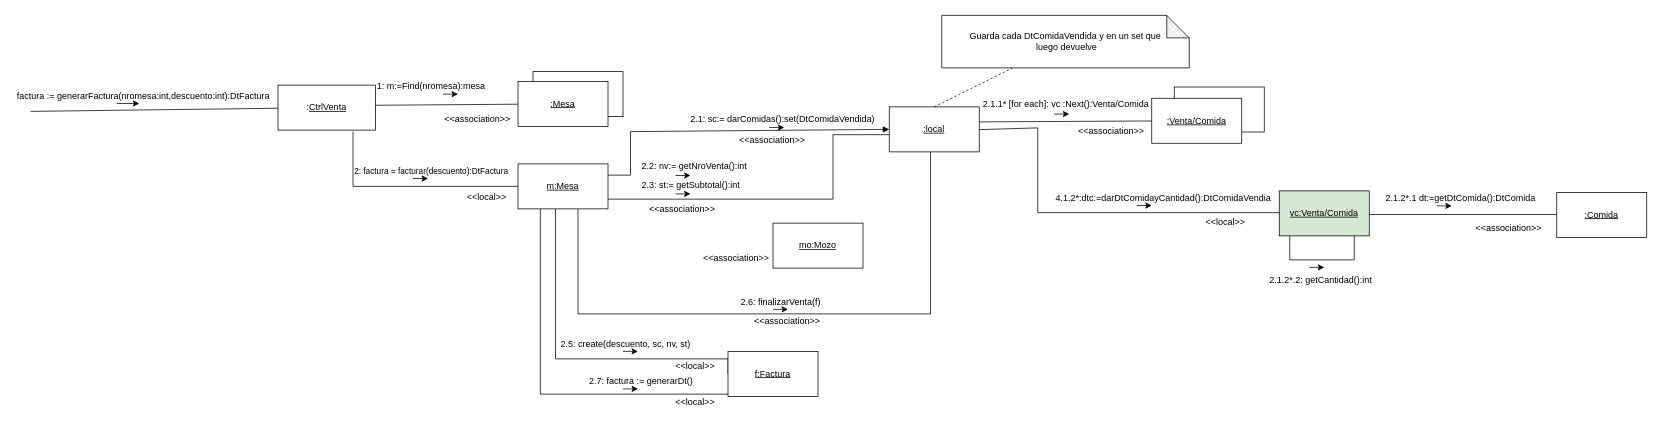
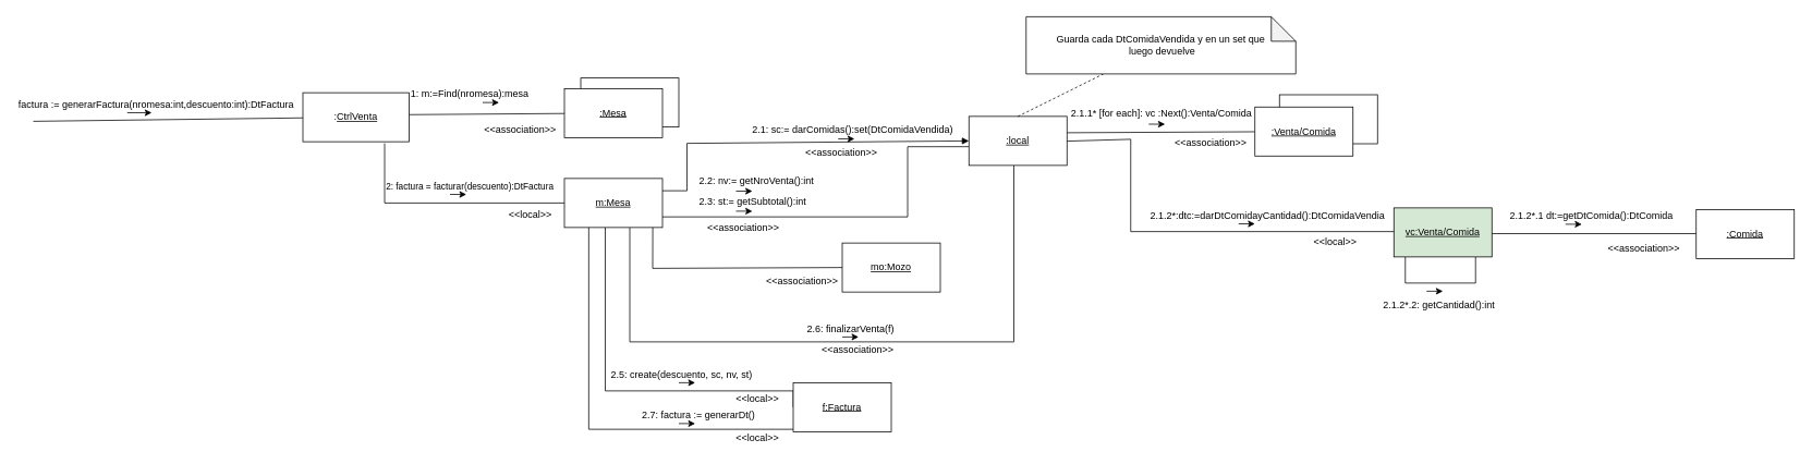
  <mxCell id="0" />
  <mxCell id="1" parent="0" />
  <mxCell id="2" value="" style="rounded=0;whiteSpace=wrap;html=1;" parent="1" vertex="1"><mxGeometry x="710" y="95" width="120" height="60" as="geometry" /></mxCell>
  <mxCell id="3" value="" style="endArrow=none;html=1;" parent="1" target="49" edge="1"><mxGeometry width="50" height="50" relative="1" as="geometry"><mxPoint x="40" y="148" as="sourcePoint" /><mxPoint x="340" y="148" as="targetPoint" /></mxGeometry></mxCell>
  <mxCell id="4" value="factura := generarFactura(nromesa:int,descuento:int):DtFactura" style="text;html=1;resizable=0;points=[];autosize=1;align=left;verticalAlign=top;spacingTop=-4;" parent="1" vertex="1"><mxGeometry y="118" width="350" height="20" as="geometry" x="20" /></mxCell>
  <mxCell id="5" value="" style="endArrow=classic;html=1;" parent="1" edge="1"><mxGeometry width="50" height="50" relative="1" as="geometry"><mxPoint x="155" y="137.5" as="sourcePoint" /><mxPoint x="185" y="137.5" as="targetPoint" /></mxGeometry></mxCell>
  <mxCell id="6" value="" style="endArrow=none;html=1;" parent="1" target="10" edge="1"><mxGeometry width="50" height="50" relative="1" as="geometry"><mxPoint x="480" y="140" as="sourcePoint" /><mxPoint x="710" y="140" as="targetPoint" /></mxGeometry></mxCell>
  <mxCell id="7" value="1: m:=Find(nromesa):mesa" style="text;html=1;resizable=0;points=[];autosize=1;align=left;verticalAlign=top;spacingTop=-4;" parent="1" vertex="1"><mxGeometry x="500" y="105" width="170" height="20" as="geometry" /></mxCell>
  <mxCell id="8" value="" style="endArrow=classic;html=1;" parent="1" edge="1"><mxGeometry width="50" height="50" relative="1" as="geometry"><mxPoint x="590" y="125" as="sourcePoint" /><mxPoint x="610" y="125" as="targetPoint" /></mxGeometry></mxCell>
  <mxCell id="9" value="&amp;lt;&amp;lt;association&amp;gt;&amp;gt;" style="text;html=1;resizable=0;points=[];autosize=1;align=left;verticalAlign=top;spacingTop=-4;" parent="1" vertex="1"><mxGeometry x="590" y="148" width="110" height="20" as="geometry" /></mxCell>
  <mxCell id="10" value="&lt;u&gt;:Mesa&lt;/u&gt;" style="rounded=0;whiteSpace=wrap;html=1;" parent="1" vertex="1"><mxGeometry x="690" y="108" width="120" height="60" as="geometry" /></mxCell>
  <mxCell id="11" value="" style="endArrow=none;html=1;rounded=0;" parent="1" edge="1"><mxGeometry width="50" height="50" relative="1" as="geometry"><mxPoint x="690" y="248" as="sourcePoint" /><mxPoint x="470" y="175" as="targetPoint" /><Array as="points"><mxPoint x="470" y="248" /></Array></mxGeometry></mxCell>
  <mxCell id="12" style="edgeStyle=orthogonalEdgeStyle;rounded=0;jumpStyle=sharp;orthogonalLoop=1;jettySize=auto;html=1;endArrow=none;endFill=0;entryX=0;entryY=0.75;entryDx=0;entryDy=0;" parent="1" edge="1"><mxGeometry relative="1" as="geometry"><mxPoint x="1185.207" y="179.069" as="targetPoint" /><mxPoint x="810" y="265" as="sourcePoint" /><Array as="points"><mxPoint x="1110" y="265" /><mxPoint x="1110" y="179" /></Array></mxGeometry></mxCell>
  <mxCell id="13" style="edgeStyle=orthogonalEdgeStyle;rounded=0;orthogonalLoop=1;jettySize=auto;html=1;startArrow=none;startFill=0;endArrow=none;endFill=0;" parent="1" target="45" edge="1"><mxGeometry relative="1" as="geometry"><mxPoint x="1240" y="488" as="targetPoint" /><mxPoint x="770" y="278" as="sourcePoint" /><Array as="points"><mxPoint x="770" y="418" /><mxPoint x="1240" y="418" /></Array></mxGeometry></mxCell>
  <mxCell id="14" style="edgeStyle=orthogonalEdgeStyle;rounded=0;orthogonalLoop=1;jettySize=auto;html=1;startArrow=none;startFill=0;endArrow=none;endFill=0;" parent="1" source="16" edge="1"><mxGeometry relative="1" as="geometry"><mxPoint x="970" y="498" as="targetPoint" /><Array as="points"><mxPoint x="740" y="478" /><mxPoint x="970" y="478" /></Array></mxGeometry></mxCell>
  <mxCell id="15" style="edgeStyle=orthogonalEdgeStyle;rounded=0;orthogonalLoop=1;jettySize=auto;html=1;startArrow=none;startFill=0;endArrow=none;endFill=0;" parent="1" edge="1"><mxGeometry relative="1" as="geometry"><mxPoint x="1029.81" y="523" as="targetPoint" /><Array as="points"><mxPoint x="720" y="525" /><mxPoint x="1030" y="525" /></Array><mxPoint x="719.81" y="275" as="sourcePoint" /></mxGeometry></mxCell>
  <mxCell id="16" value="&lt;u&gt;m:Mesa&lt;/u&gt;" style="rounded=0;whiteSpace=wrap;html=1;" parent="1" vertex="1"><mxGeometry x="690" y="218" width="120" height="60" as="geometry" /></mxCell>
  <mxCell id="17" value="&lt;font style=&quot;font-size: 11px&quot;&gt;2: factura = facturar(descuento):DtFactura&lt;/font&gt;" style="text;html=1;resizable=0;points=[];autosize=1;align=left;verticalAlign=top;spacingTop=-4;" parent="1" vertex="1"><mxGeometry x="470" y="218" width="220" height="20" as="geometry" /></mxCell>
  <mxCell id="18" value="" style="endArrow=classic;html=1;" parent="1" edge="1"><mxGeometry width="50" height="50" relative="1" as="geometry"><mxPoint x="550" y="237.5" as="sourcePoint" /><mxPoint x="570" y="237.5" as="targetPoint" /></mxGeometry></mxCell>
  <mxCell id="19" value="&amp;lt;&amp;lt;local&amp;gt;&amp;gt;" style="text;html=1;resizable=0;points=[];autosize=1;align=left;verticalAlign=top;spacingTop=-4;" parent="1" vertex="1"><mxGeometry x="620" y="252" width="70" height="20" as="geometry" /></mxCell>
  <mxCell id="20" value="" style="endArrow=block;html=1;entryX=0;entryY=0.5;entryDx=0;entryDy=0;jumpStyle=sharp;rounded=0;exitX=1;exitY=0.25;exitDx=0;exitDy=0;" parent="1" source="16" target="45" edge="1"><mxGeometry width="50" height="50" relative="1" as="geometry"><mxPoint x="810" y="253" as="sourcePoint" /><mxPoint x="1010" y="253" as="targetPoint" /><Array as="points"><mxPoint x="840" y="233" /><mxPoint x="840" y="175" /></Array></mxGeometry></mxCell>
  <mxCell id="21" value="2.1: sc:= darComidas():set(DtComidaVendida)" style="text;html=1;resizable=0;points=[];autosize=1;align=left;verticalAlign=top;spacingTop=-4;" parent="1" vertex="1"><mxGeometry x="918" y="148" width="260" height="20" as="geometry" /></mxCell>
  <mxCell id="22" value="&amp;lt;&amp;lt;association&amp;gt;&amp;gt;" style="text;html=1;resizable=0;points=[];autosize=1;align=left;verticalAlign=top;spacingTop=-4;" parent="1" vertex="1"><mxGeometry x="983" y="175.5" width="110" height="20" as="geometry" /></mxCell>
+ <mxCell id="23" value="" style="endArrow=none;html=1;entryX=0.901;entryY=1.001;entryDx=0;entryDy=0;entryPerimeter=0;rounded=0;exitX=0;exitY=0.5;exitDx=0;exitDy=0;" parent="1" source="25" target="16" edge="1"><mxGeometry width="50" height="50" relative="1" as="geometry"><mxPoint x="1031" y="427.5" as="sourcePoint" /><mxPoint x="799.759" y="368.224" as="targetPoint" /><Array as="points"><mxPoint x="798" y="328" /></Array></mxGeometry></mxCell>
  <mxCell id="24" value="&amp;lt;&amp;lt;association&amp;gt;&amp;gt;" style="text;html=1;resizable=0;points=[];autosize=1;align=left;verticalAlign=top;spacingTop=-4;" parent="1" vertex="1"><mxGeometry x="935" y="334" width="110" height="20" as="geometry" /></mxCell>
  <mxCell id="25" value="&lt;u&gt;mo:Mozo&lt;/u&gt;" style="rounded=0;whiteSpace=wrap;html=1;" parent="1" vertex="1"><mxGeometry x="1030" y="297" width="120" height="60" as="geometry" /></mxCell>
  <mxCell id="26" value="" style="endArrow=classic;html=1;" parent="1" edge="1"><mxGeometry width="50" height="50" relative="1" as="geometry"><mxPoint x="1025" y="169.5" as="sourcePoint" /><mxPoint x="1045" y="169.5" as="targetPoint" /></mxGeometry></mxCell>
  <mxCell id="27" value="" style="rounded=0;whiteSpace=wrap;html=1;" parent="1" vertex="1"><mxGeometry x="1565" y="115.5" width="120" height="60" as="geometry" /></mxCell>
  <mxCell id="28" value="" style="endArrow=none;html=1;" parent="1" target="29" edge="1"><mxGeometry width="50" height="50" relative="1" as="geometry"><mxPoint x="1305" y="162" as="sourcePoint" /><mxPoint x="1615" y="162" as="targetPoint" /></mxGeometry></mxCell>
  <mxCell id="29" value="&lt;u&gt;:Venta/Comida&lt;/u&gt;" style="rounded=0;whiteSpace=wrap;html=1;" parent="1" vertex="1"><mxGeometry x="1535" y="130.5" width="120" height="60" as="geometry" /></mxCell>
  <mxCell id="30" value="2.1.1* [for each]: vc :Next():Venta/Comida" style="text;html=1;resizable=0;points=[];autosize=1;align=left;verticalAlign=top;spacingTop=-4;" parent="1" vertex="1"><mxGeometry x="1308" y="128" width="240" height="20" as="geometry" /></mxCell>
  <mxCell id="31" value="" style="endArrow=classic;html=1;" parent="1" edge="1"><mxGeometry width="50" height="50" relative="1" as="geometry"><mxPoint x="1405" y="151.5" as="sourcePoint" /><mxPoint x="1425" y="151.5" as="targetPoint" /></mxGeometry></mxCell>
  <mxCell id="32" value="&amp;lt;&amp;lt;association&amp;gt;&amp;gt;" style="text;html=1;resizable=0;points=[];autosize=1;align=left;verticalAlign=top;spacingTop=-4;" parent="1" vertex="1"><mxGeometry x="1435" y="164" width="110" height="20" as="geometry" /></mxCell>
- <mxCell id="33" value="4.1.2*:dtc:=darDtComidayCantidad():DtComidaVendia" style="text;html=1;resizable=0;points=[];autosize=1;align=left;verticalAlign=top;spacingTop=-4;" parent="1" vertex="1"><mxGeometry x="1405" y="254" width="310" height="20" as="geometry" /></mxCell>
+ <mxCell id="33" value="2.1.2*:dtc:=darDtComidayCantidad():DtComidaVendia" style="text;html=1;resizable=0;points=[];autosize=1;align=left;verticalAlign=top;spacingTop=-4;" parent="1" vertex="1"><mxGeometry x="1405" y="254" width="310" height="20" as="geometry" /></mxCell>
  <mxCell id="34" value="" style="endArrow=classic;html=1;" parent="1" edge="1"><mxGeometry width="50" height="50" relative="1" as="geometry"><mxPoint x="1515" y="273.5" as="sourcePoint" /><mxPoint x="1535" y="273.5" as="targetPoint" /></mxGeometry></mxCell>
  <mxCell id="35" value="&amp;lt;&amp;lt;local&amp;gt;&amp;gt;" style="text;html=1;resizable=0;points=[];autosize=1;align=left;verticalAlign=top;spacingTop=-4;" parent="1" vertex="1"><mxGeometry x="1605" y="286" width="70" height="20" as="geometry" /></mxCell>
  <mxCell id="36" value="" style="endArrow=none;html=1;" parent="1" edge="1"><mxGeometry width="50" height="50" relative="1" as="geometry"><mxPoint x="1825" y="285.5" as="sourcePoint" /><mxPoint x="2075" y="285.5" as="targetPoint" /></mxGeometry></mxCell>
  <mxCell id="37" value="2.1.2*.1 dt:=getDtComida():DtComida" style="text;html=1;resizable=0;points=[];autosize=1;align=left;verticalAlign=top;spacingTop=-4;" parent="1" vertex="1"><mxGeometry x="1845" y="254" width="220" height="20" as="geometry" /></mxCell>
  <mxCell id="38" value="" style="endArrow=classic;html=1;" parent="1" edge="1"><mxGeometry width="50" height="50" relative="1" as="geometry"><mxPoint x="1915" y="274" as="sourcePoint" /><mxPoint x="1935" y="274" as="targetPoint" /></mxGeometry></mxCell>
  <mxCell id="39" value="&amp;lt;&amp;lt;association&amp;gt;&amp;gt;" style="text;html=1;resizable=0;points=[];autosize=1;align=left;verticalAlign=top;spacingTop=-4;" parent="1" vertex="1"><mxGeometry x="1965" y="294" width="110" height="20" as="geometry" /></mxCell>
  <mxCell id="40" value="&lt;u&gt;:Comida&lt;/u&gt;" style="rounded=0;whiteSpace=wrap;html=1;" parent="1" vertex="1"><mxGeometry x="2075" y="256" width="120" height="60" as="geometry" /></mxCell>
  <mxCell id="41" value="" style="endArrow=none;html=1;exitX=0.117;exitY=1;exitDx=0;exitDy=0;exitPerimeter=0;entryX=0.833;entryY=1;entryDx=0;entryDy=0;entryPerimeter=0;rounded=0;" parent="1" source="51" target="51" edge="1"><mxGeometry width="50" height="50" relative="1" as="geometry"><mxPoint x="1730" y="376" as="sourcePoint" /><mxPoint x="1780" y="326" as="targetPoint" /><Array as="points"><mxPoint x="1719" y="346" /><mxPoint x="1805" y="346" /></Array></mxGeometry></mxCell>
  <mxCell id="42" value="" style="endArrow=classic;html=1;" parent="1" edge="1"><mxGeometry width="50" height="50" relative="1" as="geometry"><mxPoint x="1745" y="356" as="sourcePoint" /><mxPoint x="1765" y="356" as="targetPoint" /></mxGeometry></mxCell>
  <mxCell id="43" value="" style="endArrow=none;html=1;rounded=0;entryX=0.991;entryY=0.506;entryDx=0;entryDy=0;entryPerimeter=0;" parent="1" target="45" edge="1"><mxGeometry width="50" height="50" relative="1" as="geometry"><mxPoint x="1713" y="283" as="sourcePoint" /><mxPoint x="1315" y="170" as="targetPoint" /><Array as="points"><mxPoint x="1383" y="283" /><mxPoint x="1383" y="170" /></Array></mxGeometry></mxCell>
  <mxCell id="44" value="2.1.2*.2: getCantidad():int" style="text;html=1;resizable=0;points=[];autosize=1;align=left;verticalAlign=top;spacingTop=-4;" parent="1" vertex="1"><mxGeometry x="1690" y="363" width="150" height="20" as="geometry" /></mxCell>
  <mxCell id="45" value="&lt;u&gt;:local&lt;br&gt;&lt;/u&gt;" style="rounded=0;whiteSpace=wrap;html=1;" parent="1" vertex="1"><mxGeometry x="1185" y="142" width="120" height="60" as="geometry" /></mxCell>
  <mxCell id="46" value="" style="endArrow=none;dashed=1;html=1;exitX=0.5;exitY=0;exitDx=0;exitDy=0;" parent="1" source="45" target="47" edge="1"><mxGeometry width="50" height="50" relative="1" as="geometry"><mxPoint x="1235" y="190" as="sourcePoint" /><mxPoint x="1285" y="140" as="targetPoint" /></mxGeometry></mxCell>
  <mxCell id="47" value="Guarda cada DtComidaVendida y en un set que&lt;br&gt;&amp;nbsp;luego devuelve" style="shape=note;whiteSpace=wrap;html=1;backgroundOutline=1;darkOpacity=0.05;" parent="1" vertex="1"><mxGeometry x="1255" y="20" width="330" height="70" as="geometry" /></mxCell>
  <mxCell id="48" value="2.2: nv:= getNroVenta():int" style="text;html=1;resizable=0;points=[];autosize=1;align=left;verticalAlign=top;spacingTop=-4;" parent="1" vertex="1"><mxGeometry x="853" y="210.5" width="160" height="20" as="geometry" /></mxCell>
  <mxCell id="49" value=":&lt;u&gt;CtrlVenta&lt;/u&gt;" style="rounded=0;whiteSpace=wrap;html=1;" parent="1" vertex="1"><mxGeometry x="370" y="113" width="130" height="60" as="geometry" /></mxCell>
  <mxCell id="50" value="" style="endArrow=classic;html=1;" parent="1" edge="1"><mxGeometry width="50" height="50" relative="1" as="geometry"><mxPoint x="900" y="233.5" as="sourcePoint" /><mxPoint x="920" y="233.5" as="targetPoint" /></mxGeometry></mxCell>
  <mxCell id="51" value="&lt;u&gt;vc:Venta/Comida&lt;/u&gt;" style="rounded=0;whiteSpace=wrap;html=1;fillColor=#d5e8d4;" parent="1" vertex="1"><mxGeometry x="1705" y="254" width="120" height="60" as="geometry" /></mxCell>
  <mxCell id="52" value="2.3: st:= getSubtotal():int" style="text;html=1;resizable=0;points=[];autosize=1;align=left;verticalAlign=top;spacingTop=-4;" parent="1" vertex="1"><mxGeometry x="853" y="236" width="150" height="20" as="geometry" /></mxCell>
  <mxCell id="53" value="" style="endArrow=classic;html=1;" parent="1" edge="1"><mxGeometry width="50" height="50" relative="1" as="geometry"><mxPoint x="900" y="258" as="sourcePoint" /><mxPoint x="920" y="258" as="targetPoint" /></mxGeometry></mxCell>
  <mxCell id="54" value="&amp;lt;&amp;lt;association&amp;gt;&amp;gt;" style="text;html=1;resizable=0;points=[];autosize=1;align=left;verticalAlign=top;spacingTop=-4;" parent="1" vertex="1"><mxGeometry x="863" y="268" width="110" height="20" as="geometry" /></mxCell>
  <mxCell id="55" value="2.6: finalizarVenta(f)" style="text;html=1;resizable=0;points=[];autosize=1;align=left;verticalAlign=top;spacingTop=-4;" parent="1" vertex="1"><mxGeometry x="985" y="392" width="120" height="20" as="geometry" /></mxCell>
  <mxCell id="56" value="2.5: create(descuento, sc, nv, st)" style="text;html=1;resizable=0;points=[];autosize=1;align=left;verticalAlign=top;spacingTop=-4;" parent="1" vertex="1"><mxGeometry x="745" y="448" width="190" height="20" as="geometry" /></mxCell>
  <mxCell id="57" value="&lt;u&gt;f:Factura&lt;br&gt;&lt;/u&gt;" style="rounded=0;whiteSpace=wrap;html=1;" parent="1" vertex="1"><mxGeometry x="970" y="468" width="120" height="60" as="geometry" /></mxCell>
  <mxCell id="58" value="2.7: factura := generarDt()" style="text;html=1;resizable=0;points=[];autosize=1;align=left;verticalAlign=top;spacingTop=-4;" parent="1" vertex="1"><mxGeometry x="783" y="498" width="150" height="20" as="geometry" /></mxCell>
  <mxCell id="59" value="" style="endArrow=classic;html=1;" parent="1" edge="1"><mxGeometry width="50" height="50" relative="1" as="geometry"><mxPoint x="1030" y="412" as="sourcePoint" /><mxPoint x="1050" y="412" as="targetPoint" /></mxGeometry></mxCell>
  <mxCell id="60" value="" style="endArrow=classic;html=1;" parent="1" edge="1"><mxGeometry width="50" height="50" relative="1" as="geometry"><mxPoint x="830" y="468" as="sourcePoint" /><mxPoint x="850" y="468" as="targetPoint" /></mxGeometry></mxCell>
  <mxCell id="61" value="" style="endArrow=classic;html=1;" parent="1" edge="1"><mxGeometry width="50" height="50" relative="1" as="geometry"><mxPoint x="830" y="518" as="sourcePoint" /><mxPoint x="850" y="518" as="targetPoint" /></mxGeometry></mxCell>
  <mxCell id="62" value="&amp;lt;&amp;lt;local&amp;gt;&amp;gt;" style="text;html=1;resizable=0;points=[];autosize=1;align=left;verticalAlign=top;spacingTop=-4;" parent="1" vertex="1"><mxGeometry x="898" y="478" width="70" height="20" as="geometry" /></mxCell>
  <mxCell id="63" value="&amp;lt;&amp;lt;local&amp;gt;&amp;gt;" style="text;html=1;resizable=0;points=[];autosize=1;align=left;verticalAlign=top;spacingTop=-4;" parent="1" vertex="1"><mxGeometry x="898" y="526" width="70" height="20" as="geometry" /></mxCell>
  <mxCell id="64" value="&amp;lt;&amp;lt;association&amp;gt;&amp;gt;" style="text;html=1;resizable=0;points=[];autosize=1;align=left;verticalAlign=top;spacingTop=-4;" parent="1" vertex="1"><mxGeometry x="1003" y="418" width="110" height="20" as="geometry" /></mxCell>
